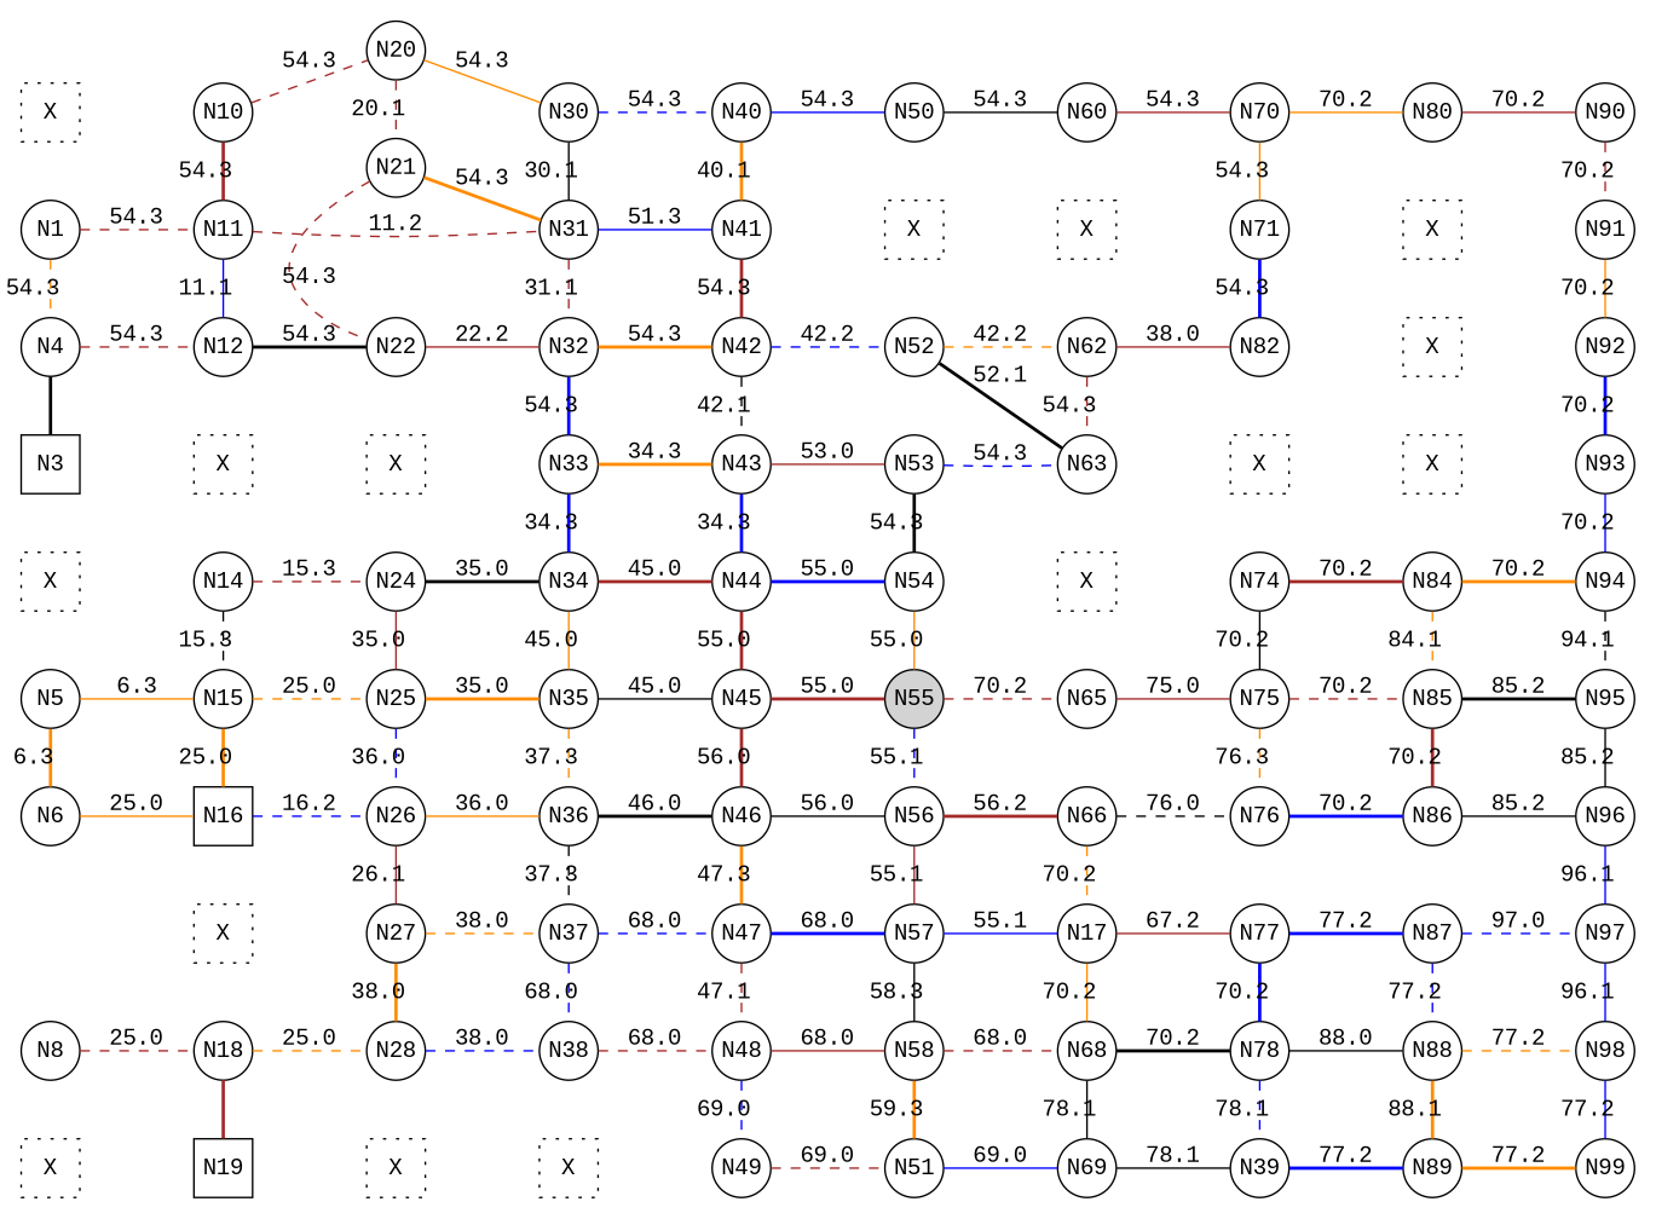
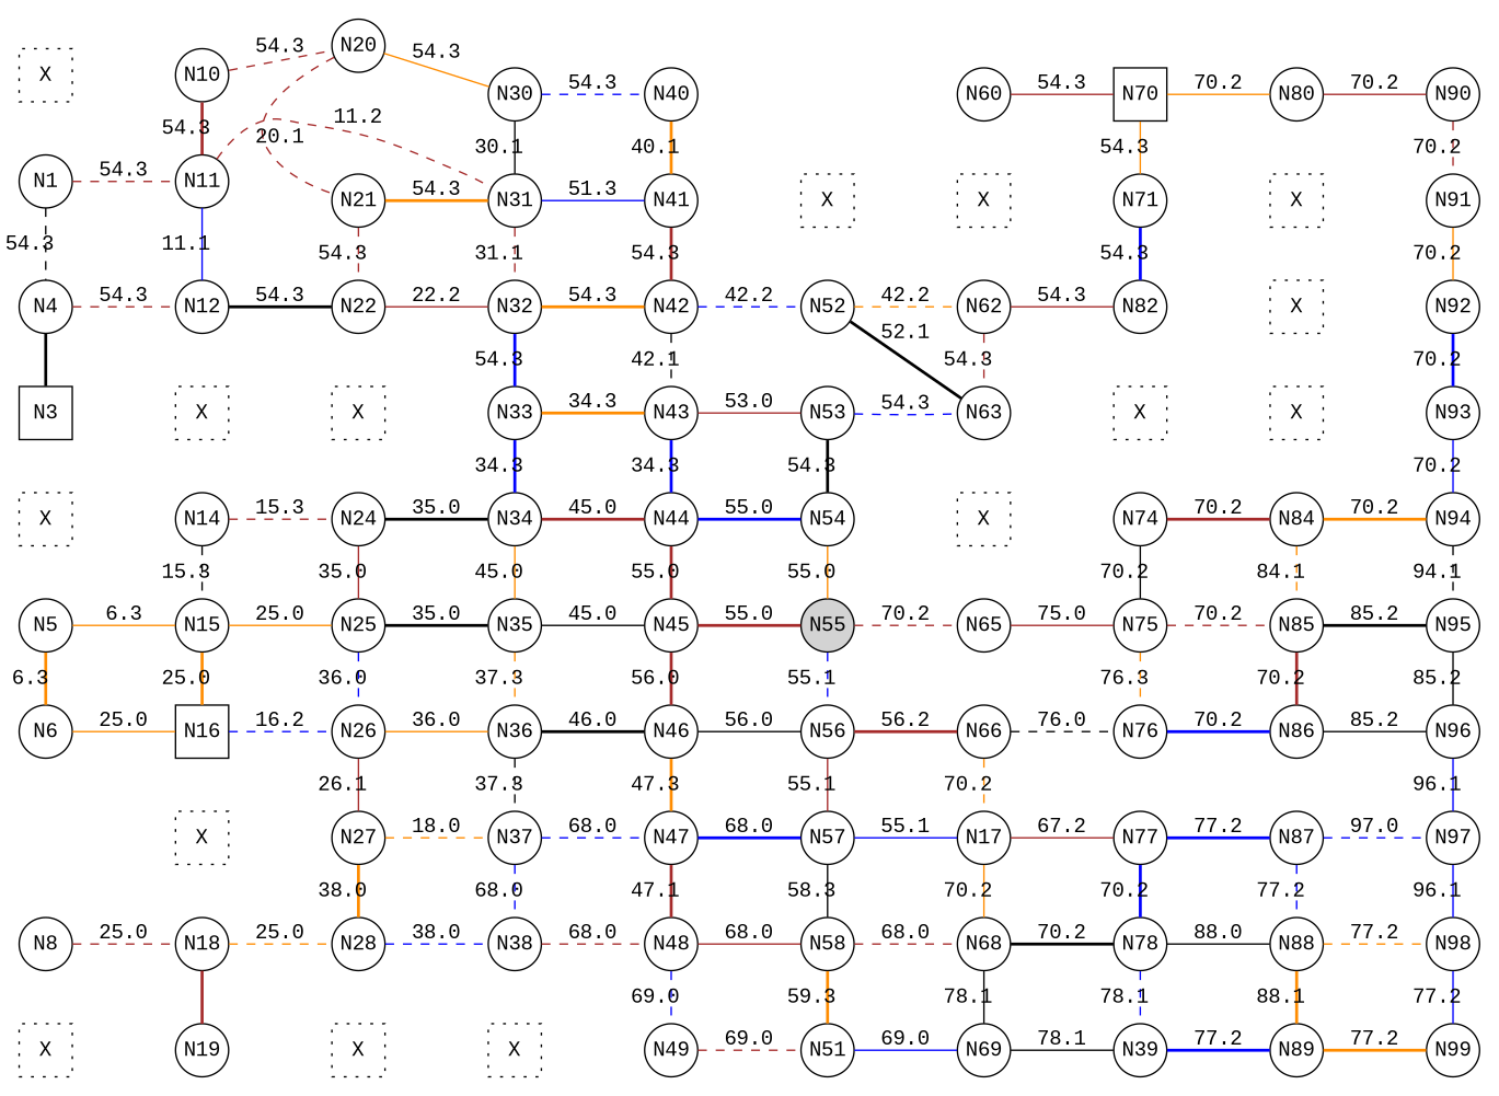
  digraph {
    fontname="Liberation Mono"
    rankdir=LR
    node [fixedsize=true fontname="Liberation Mono" shape=circle]
    edge [dir=none fontname="Liberation Mono" style=invis]
    n1 [label=X shape=square style=dotted]
    N1
    n3 [label=N4]
    N3 [shape=square]
    n5 [label=X shape=square style=dotted]
    N5
    N6
    N8
    n9 [label=X shape=square style=dotted]
    N10
    N11
    N12
    n13 [label=X shape=square style=dotted]
    N14
    N15
    N16 [shape=square]
    n17 [label=X shape=square style=dotted]
    N18
-   N19 [shape=square]
+   N19
    N20
    N21
    N22
    n23 [label=X shape=square style=dotted]
    N24
    N25
    N26
    N27
    N28
    n29 [label=X shape=square style=dotted]
    N30
    N31
    N32
    N33
    N34
    N35
    N36
    N37
    N38
    n39 [label=X shape=square style=dotted]
    N40
    N41
    N42
    N43
    N44
    N45
    N46
    N47
    N48
    N49
-   N50
    n51 [label=X shape=square style=dotted]
    N52
    N53
    N54
    N55 [style=filled]
    N56
    N57
    N58
    n59 [label=N51]
    N60
    n61 [label=X shape=square style=dotted]
    N62
    N63
    n64 [label=X shape=square style=dotted]
    N65
    N66
    n67 [label=N17]
    N68
    N69
-   N70
+   N70 [shape=square]
    N71
    n72 [label=N82]
    n73 [label=X shape=square style=dotted]
    N74
    N75
    N76
    N77
    N78
    n79 [label=N39]
    N80
    n81 [label=X shape=square style=dotted]
    n82 [label=X shape=square style=dotted]
    n83 [label=X shape=square style=dotted]
    N84
    N85
    N86
    N87
    N88
    N89
    N90
    N91
    N92
    N93
    N94
    N95
    N96
    N97
    N98
    N99
    subgraph sub_1 {
      rank=same
      n1
      N1
      n3
      N3
      n5
      N5
      N6
      N8
      n9
    }
    subgraph sub_2 {
      rank=same
      N10
      N11
      N12
      n13
      N14
      N15
      N16
      n17
      N18
      N19
    }
    subgraph sub_3 {
      rank=same
      N20
      N21
      N22
      n23
      N24
      N25
      N26
      N27
      N28
      n29
    }
    subgraph sub_4 {
      rank=same
      N30
      N31
      N32
      N33
      N34
      N35
      N36
      N37
      N38
      n39
    }
    subgraph sub_5 {
      rank=same
      N40
      N41
      N42
      N43
      N44
      N45
      N46
      N47
      N48
      N49
    }
    subgraph sub_6 {
      rank=same
-     N50
      n51
      N52
      N53
      N54
      N55
      N56
      N57
      N58
      n59
    }
    subgraph sub_7 {
      rank=same
      N60
      n61
      N62
      N63
      n64
      N65
      N66
      n67
      N68
      N69
    }
    subgraph sub_8 {
      rank=same
      N70
      N71
      n72
      n73
      N74
      N75
      N76
      N77
      N78
      n79
    }
    subgraph sub_9 {
      rank=same
      N80
      n81
      n82
      n83
      N84
      N85
      N86
      N87
      N88
      N89
    }
    subgraph sub_10 {
      rank=same
      N90
      N91
      N92
      N93
      N94
      N95
      N96
      N97
      N98
      N99
    }
    n1 -> N1 [label=" "]
    n1 -> N10 [label=" "]
-   N1 -> n3 [color=darkorange label=54.3 style=dashed]
+   N1 -> n3 [color=black label=54.3 style=dashed]
    N1 -> N11 [color=brown label=54.3 style=dashed]
    n3 -> N3 [color=black style=bold]
    n3 -> N12 [color=brown label=54.3 style=dashed]
    N3 -> n5 [label=" "]
    N3 -> n13 [label=" "]
    n5 -> N5 [label=" "]
    n5 -> N14 [label=" "]
    N5 -> N6 [color=darkorange label=6.3 style=bold]
    N5 -> N15 [color=darkorange label=6.3 style=solid]
    N6 -> N16 [color=darkorange label=25.0 style=solid]
    N8 -> n9 [label=" "]
    N8 -> N18 [color=brown label=25.0 style=dashed]
    n9 -> N19 [label=" "]
    N10 -> N11 [color=brown label=54.3 style=bold]
    N10 -> N20 [color=brown label=54.3 style=dashed]
    N11 -> N12 [color=blue label=11.1 style=solid]
    N11 -> N31 [color=brown label=11.2 style=dashed]
    N12 -> n13 [label=" "]
    N12 -> N22 [color=black label=54.3 style=bold]
    n13 -> N14 [label=" "]
    n13 -> n23 [label=" "]
    N14 -> N15 [color=black label=15.3 style=dashed]
    N14 -> N24 [color=brown label=15.3 style=dashed]
    N15 -> N16 [color=darkorange label=25.0 style=bold]
-   N15 -> N25 [color=darkorange label=25.0 style=dashed]
+   N15 -> N25 [color=darkorange label=25.0 style=solid]
    N16 -> n17 [label=" "]
    N16 -> N26 [color=blue label=16.2 style=dashed]
    n17 -> N18 [label=" "]
    n17 -> N27 [label=" "]
    N18 -> N19 [color=brown style=bold]
    N18 -> N28 [color=darkorange label=25.0 style=dashed]
    N19 -> n29 [label=" "]
    N20 -> N21 [color=brown label=20.1 style=dashed]
    N20 -> N30 [color=darkorange label=54.3 style=solid]
    N21 -> N22 [color=brown label=54.3 style=dashed]
    N21 -> N31 [color=darkorange label=54.3 style=bold]
    N22 -> n23 [label=" "]
    N22 -> N32 [color=brown label=22.2 style=solid]
    n23 -> N24 [label=" "]
    n23 -> N33 [label=" "]
    N24 -> N25 [color=brown label=35.0 style=solid]
    N24 -> N34 [color=black label=35.0 style=bold]
    N25 -> N26 [color=blue label=36.0 style=dashed]
-   N25 -> N35 [color=darkorange label=35.0 style=bold]
+   N25 -> N35 [color=black label=35.0 style=bold]
    N26 -> N27 [color=brown label=26.1 style=solid]
    N26 -> N36 [color=darkorange label=36.0 style=solid]
    N27 -> N28 [color=darkorange label=38.0 style=bold]
-   N27 -> N37 [color=darkorange label=38.0 style=dashed]
+   N27 -> N37 [color=darkorange label=18.0 style=dashed]
    N28 -> n29 [label=" "]
    N28 -> N38 [color=blue label=38.0 style=dashed]
    n29 -> n39 [label=" "]
    N30 -> N31 [color=black label=30.1 style=solid]
    N30 -> N40 [color=blue label=54.3 style=dashed]
    N31 -> N32 [color=brown label=31.1 style=dashed]
    N31 -> N41 [color=blue label=51.3 style=solid]
    N32 -> N33 [color=blue label=54.3 style=bold]
    N32 -> N42 [color=darkorange label=54.3 style=bold]
    N33 -> N34 [color=blue label=34.3 style=bold]
    N33 -> N43 [color=darkorange label=34.3 style=bold]
    N34 -> N35 [color=darkorange label=45.0 style=solid]
    N34 -> N44 [color=brown label=45.0 style=bold]
    N35 -> N36 [color=darkorange label=37.3 style=dashed]
    N35 -> N45 [color=black label=45.0 style=solid]
    N36 -> N37 [color=black label=37.3 style=dashed]
    N36 -> N46 [color=black label=46.0 style=bold]
    N37 -> N38 [color=blue label=68.0 style=dashed]
    N37 -> N47 [color=blue label=68.0 style=dashed]
    N38 -> n39 [label=" "]
    N38 -> N48 [color=brown label=68.0 style=dashed]
    n39 -> N49 [label=" "]
    N40 -> N41 [color=darkorange label=40.1 style=bold]
-   N40 -> N50 [color=blue label=54.3 style=solid]
    N41 -> N42 [color=brown label=54.3 style=bold]
    N41 -> n51 [label=" "]
    N42 -> N43 [color=black label=42.1 style=dashed]
    N42 -> N52 [color=blue label=42.2 style=dashed]
    N43 -> N44 [color=blue label=34.3 style=bold]
    N43 -> N53 [color=brown label=53.0 style=solid]
    N44 -> N45 [color=brown label=55.0 style=bold]
    N44 -> N54 [color=blue label=55.0 style=bold]
    N45 -> N46 [color=brown label=56.0 style=bold]
    N45 -> N55 [color=brown label=55.0 style=bold]
    N46 -> N47 [color=darkorange label=47.3 style=bold]
    N46 -> N56 [color=black label=56.0 style=solid]
-   N47 -> N48 [color=brown label=47.1 style=dashed]
+   N47 -> N48 [color=brown label=47.1 style=bold]
    N47 -> N57 [color=blue label=68.0 style=bold]
    N48 -> N49 [color=blue label=69.0 style=dashed]
    N48 -> N58 [color=brown label=68.0 style=solid]
    N49 -> n59 [color=brown label=69.0 style=dashed]
-   N50 -> n51 [label=" "]
-   N50 -> N60 [color=black label=54.3 style=solid]
    n51 -> N52 [label=" "]
    n51 -> n61 [label=" "]
    N52 -> N62 [color=darkorange label=42.2 style=dashed]
    N52 -> N63 [color=black label=52.1 style=bold]
    N53 -> N54 [color=black label=54.3 style=bold]
    N53 -> N63 [color=blue label=54.3 style=dashed]
    N54 -> N55 [color=darkorange label=55.0 style=solid]
    N54 -> n64 [label=" "]
    N55 -> N56 [color=blue label=55.1 style=dashed]
    N55 -> N65 [color=brown label=70.2 style=dashed]
    N56 -> N57 [color=brown label=55.1 style=solid]
    N56 -> N66 [color=brown label=56.2 style=bold]
    N57 -> N58 [color=black label=58.3 style=solid]
    N57 -> n67 [color=blue label=55.1 style=solid]
    N58 -> n59 [color=darkorange label=59.3 style=bold]
    N58 -> N68 [color=brown label=68.0 style=dashed]
    n59 -> N69 [color=blue label=69.0 style=solid]
    N60 -> n61 [label=" "]
    N60 -> N70 [color=brown label=54.3 style=solid]
    n61 -> N62 [label=" "]
    n61 -> N71 [label=" "]
    N62 -> N63 [color=brown label=54.3 style=dashed]
-   N62 -> n72 [color=brown label=38.0 style=solid]
+   N62 -> n72 [color=brown label=54.3 style=solid]
    N63 -> n64 [label=" "]
    N63 -> n73 [label=" "]
    n64 -> N65 [label=" "]
    n64 -> N74 [label=" "]
    N65 -> N75 [color=brown label=75.0 style=solid]
    N66 -> n67 [color=darkorange label=70.2 style=dashed]
    N66 -> N76 [color=black label=76.0 style=dashed]
    n67 -> N68 [color=darkorange label=70.2 style=solid]
    n67 -> N77 [color=brown label=67.2 style=solid]
    N68 -> N69 [color=black label=78.1 style=solid]
    N68 -> N78 [color=black label=70.2 style=bold]
    N69 -> n79 [color=black label=78.1 style=solid]
    N70 -> N71 [color=darkorange label=54.3 style=solid]
    N70 -> N80 [color=darkorange label=70.2 style=solid]
    N71 -> n72 [color=blue label=54.3 style=bold]
    N71 -> n81 [label=" "]
    n72 -> n73 [label=" "]
    n72 -> n82 [label=" "]
    n73 -> N74 [label=" "]
    n73 -> n83 [label=" "]
    N74 -> N75 [color=black label=70.2 style=solid]
    N74 -> N84 [color=brown label=70.2 style=bold]
    N75 -> N76 [color=darkorange label=76.3 style=dashed]
    N75 -> N85 [color=brown label=70.2 style=dashed]
    N76 -> N86 [color=blue label=70.2 style=bold]
    N77 -> N78 [color=blue label=70.2 style=bold]
    N77 -> N87 [color=blue label=77.2 style=bold]
    N78 -> n79 [color=blue label=78.1 style=dashed]
    N78 -> N88 [color=black label=88.0 style=solid]
    n79 -> N89 [color=blue label=77.2 style=bold]
    N80 -> n81 [label=" "]
    N80 -> N90 [color=brown label=70.2 style=solid]
    n81 -> n82 [label=" "]
    n81 -> N91 [label=" "]
    n82 -> n83 [label=" "]
    n82 -> N92 [label=" "]
    n83 -> N84 [label=" "]
    n83 -> N93 [label=" "]
    N84 -> N85 [color=darkorange label=84.1 style=dashed]
    N84 -> N94 [color=darkorange label=70.2 style=bold]
    N85 -> N86 [color=brown label=70.2 style=bold]
    N85 -> N95 [color=black label=85.2 style=bold]
    N86 -> N96 [color=black label=85.2 style=solid]
    N87 -> N88 [color=blue label=77.2 style=dashed]
    N87 -> N97 [color=blue label=97.0 style=dashed]
    N88 -> N89 [color=darkorange label=88.1 style=bold]
    N88 -> N98 [color=darkorange label=77.2 style=dashed]
    N89 -> N99 [color=darkorange label=77.2 style=bold]
    N90 -> N91 [color=brown label=70.2 style=dashed]
    N91 -> N92 [color=darkorange label=70.2 style=solid]
    N92 -> N93 [color=blue label=70.2 style=bold]
    N93 -> N94 [color=blue label=70.2 style=solid]
    N94 -> N95 [color=black label=94.1 style=dashed]
    N95 -> N96 [color=black label=85.2 style=solid]
    N96 -> N97 [color=blue label=96.1 style=solid]
    N97 -> N98 [color=blue label=96.1 style=solid]
    N98 -> N99 [color=blue label=77.2 style=solid]
  }
